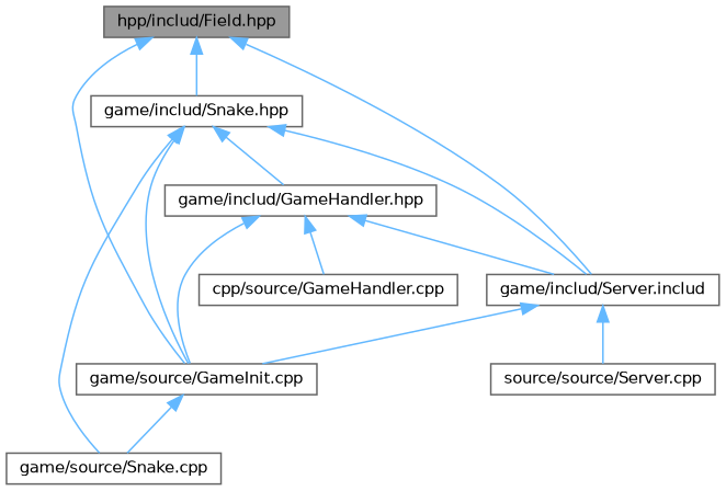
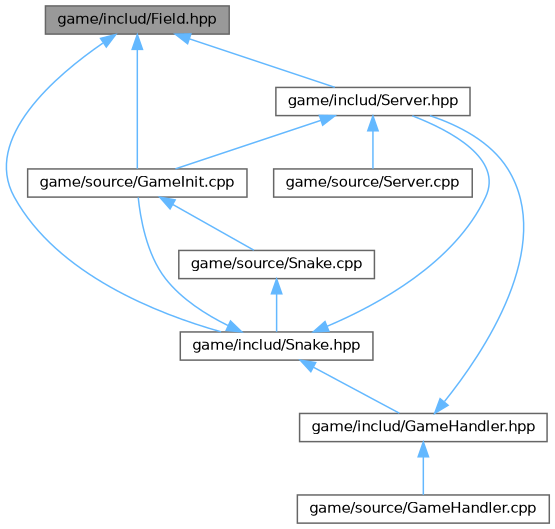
  digraph {
    node [color=grey40 fillcolor=white fontname=Helvetica fontsize=10 shape=box style=filled]
    edge [color=steelblue1 dir=back fontname=Helvetica fontsize=10 labelfontname=Helvetica labelfontsize=10 style=solid]
-   n1 [color=gray40 fillcolor=grey60 fontcolor=black height=0.2 label="hpp/includ/Field.hpp" width=0.4]
-   n2 [height=0.2 label="game/includ/Server.includ" width=0.4]
+   n1 [color=gray40 fillcolor=grey60 fontcolor=black height=0.2 label="game/includ/Field.hpp" width=0.4]
+   n2 [height=0.2 label="game/includ/Server.hpp" width=0.4]
    n3 [height=0.2 label="game/source/GameInit.cpp" width=0.4]
    n4 [height=0.2 label="game/includ/Snake.hpp" width=0.4]
-   n5 [height=0.2 label="source/source/Server.cpp" width=0.4]
+   n5 [height=0.2 label="game/source/Server.cpp" width=0.4]
    n6 [height=0.2 label="game/source/Snake.cpp" width=0.4]
    n7 [height=0.2 label="game/includ/GameHandler.hpp" width=0.4]
-   n8 [height=0.2 label="cpp/source/GameHandler.cpp" width=0.4]
+   n8 [height=0.2 label="game/source/GameHandler.cpp" width=0.4]
    n1 -> n2
    n1 -> n3
    n1 -> n4
    n2 -> n3
    n2 -> n5
    n3 -> n6
    n4 -> n2
    n4 -> n3
-   n4 -> n6
+   n6 -> n4
    n4 -> n7
    n7 -> n2
-   n7 -> n3
    n7 -> n8
  }
